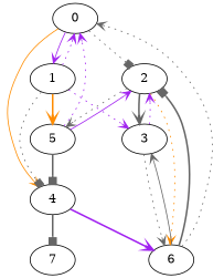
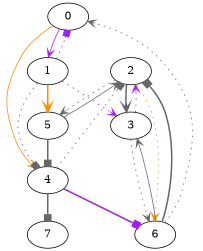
  digraph {
    edge [arrowhead=vee color=gray40 style=dotted]
    0
    2
    1
    4
    3
    5
    6
    7
-   0 -> 2 [arrowhead=box]
+   4 -> 2 [arrowhead=box]
    0 -> 1 [color=purple style=solid]
    0 -> 4 [color=darkorange style=solid]
    2 -> 3 [style=bold]
    2 -> 5
    2 -> 6 [color=darkorange]
-   1 -> 0 [color=purple]
+   1 -> 0 [arrowhead=box color=purple]
    1 -> 4 [arrowhead=box]
    1 -> 3 [color=purple]
    1 -> 5 [color=darkorange style=bold]
-   4 -> 6 [color=purple style=bold]
+   4 -> 6 [arrowhead=box color=purple style=bold]
    4 -> 7 [arrowhead=box style=bold]
    3 -> 2 [color=purple]
    3 -> 6
-   5 -> 0 [color=purple]
-   5 -> 2 [color=purple style=solid]
+   5 -> 2 [style=solid]
    5 -> 4 [arrowhead=box style=bold]
    6 -> 0
    6 -> 2 [arrowhead=box style=bold]
    6 -> 3 [style=solid]
  }
